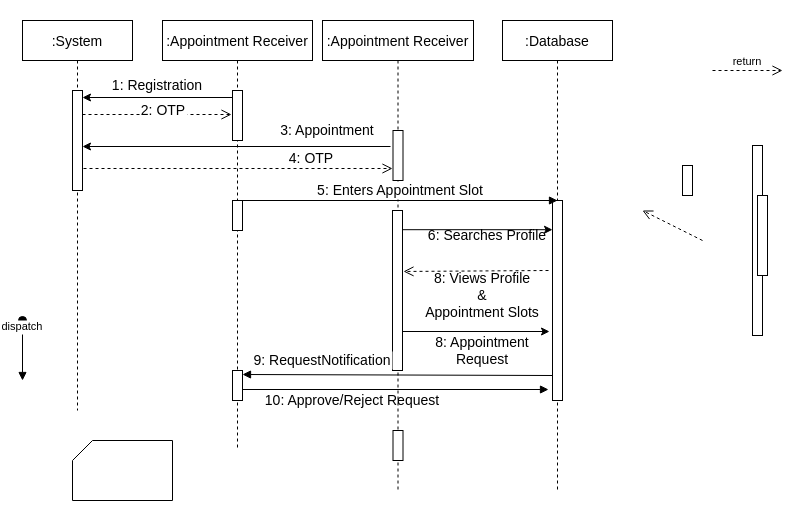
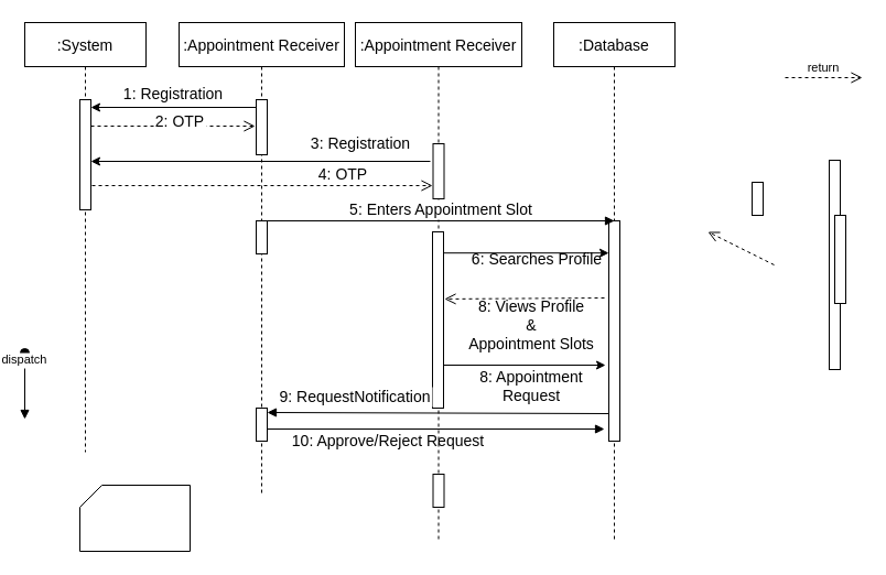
  <mxCell id="0" />
  <mxCell id="1" parent="0" />
  <mxCell id="2" value=":System" style="shape=umlLifeline;perimeter=lifelinePerimeter;container=1;collapsible=0;recursiveResize=0;rounded=0;shadow=0;strokeWidth=1;fontSize=14;" parent="1" vertex="1"><mxGeometry x="20" y="20" width="110" height="390" as="geometry" /></mxCell>
  <mxCell id="3" value="" style="points=[];perimeter=orthogonalPerimeter;rounded=0;shadow=0;strokeWidth=1;" vertex="1" parent="2"><mxGeometry x="50" y="70" width="10" height="100" as="geometry" /></mxCell>
  <mxCell id="4" value=":Appointment Receiver" style="shape=umlLifeline;perimeter=lifelinePerimeter;container=1;collapsible=0;recursiveResize=0;rounded=0;shadow=0;strokeWidth=1;fontSize=14;" parent="1" vertex="1"><mxGeometry x="160" y="20" width="150" height="430" as="geometry" /></mxCell>
  <mxCell id="5" value="" style="points=[];perimeter=orthogonalPerimeter;rounded=0;shadow=0;strokeWidth=1;" parent="4" vertex="1"><mxGeometry x="70" y="70" width="10" height="50" as="geometry" /></mxCell>
  <mxCell id="6" value="" style="points=[];perimeter=orthogonalPerimeter;rounded=0;shadow=0;strokeWidth=1;" vertex="1" parent="4"><mxGeometry x="70" y="180" width="10" height="30" as="geometry" /></mxCell>
  <mxCell id="7" value="" style="points=[];perimeter=orthogonalPerimeter;rounded=0;shadow=0;strokeWidth=1;" vertex="1" parent="4"><mxGeometry x="70" y="350" width="10" height="30" as="geometry" /></mxCell>
  <mxCell id="8" value="2: OTP" style="verticalAlign=bottom;endArrow=open;dashed=1;endSize=8;shadow=0;strokeWidth=1;entryX=-0.1;entryY=0.48;entryDx=0;entryDy=0;entryPerimeter=0;exitX=1;exitY=0.24;exitDx=0;exitDy=0;exitPerimeter=0;fontSize=14;" parent="1" source="3" edge="1" target="5"><mxGeometry x="0.092" y="-6" relative="1" as="geometry"><mxPoint x="125" y="115" as="targetPoint" /><mxPoint x="185" y="145" as="sourcePoint" /><mxPoint as="offset" /></mxGeometry></mxCell>
  <mxCell id="9" value="10: Approve/Reject Request" style="verticalAlign=bottom;endArrow=block;shadow=0;strokeWidth=1;entryX=-0.4;entryY=0.945;entryDx=0;entryDy=0;entryPerimeter=0;fontSize=14;" parent="1" edge="1" target="25"><mxGeometry x="-0.281" y="-21" relative="1" as="geometry"><mxPoint x="240" y="389" as="sourcePoint" /><mxPoint x="610" y="460" as="targetPoint" /><mxPoint as="offset" /></mxGeometry></mxCell>
  <mxCell id="10" value="dispatch" style="verticalAlign=bottom;startArrow=oval;endArrow=block;startSize=8;shadow=0;strokeWidth=1;" parent="1" edge="1"><mxGeometry x="-0.5" relative="1" as="geometry"><mxPoint x="20" y="320" as="sourcePoint" /><mxPoint x="20" y="380" as="targetPoint" /><mxPoint as="offset" /></mxGeometry></mxCell>
  <mxCell id="11" value="" style="points=[];perimeter=orthogonalPerimeter;rounded=0;shadow=0;strokeWidth=1;" parent="1" vertex="1"><mxGeometry x="750" y="145" width="10" height="190" as="geometry" /></mxCell>
  <mxCell id="12" value="" style="points=[];perimeter=orthogonalPerimeter;rounded=0;shadow=0;strokeWidth=1;" parent="1" vertex="1"><mxGeometry x="755" y="195" width="10" height="80" as="geometry" /></mxCell>
  <mxCell id="13" value="1: Registration" style="text;html=1;strokeColor=none;fillColor=none;align=center;verticalAlign=middle;whiteSpace=wrap;rounded=0;fontSize=14;" vertex="1" parent="1"><mxGeometry x="100" y="70" width="110" height="30" as="geometry" /></mxCell>
  <mxCell id="14" value=":Appointment Receiver" style="shape=umlLifeline;perimeter=lifelinePerimeter;container=1;collapsible=0;recursiveResize=0;rounded=0;shadow=0;strokeWidth=1;fontSize=14;" vertex="1" parent="1"><mxGeometry x="320" y="20" width="151" height="470" as="geometry" /></mxCell>
  <mxCell id="15" value="" style="points=[];perimeter=orthogonalPerimeter;rounded=0;shadow=0;strokeWidth=1;" vertex="1" parent="14"><mxGeometry x="70.5" y="110" width="10" height="50" as="geometry" /></mxCell>
  <mxCell id="16" value="" style="points=[];perimeter=orthogonalPerimeter;rounded=0;shadow=0;strokeWidth=1;" vertex="1" parent="14"><mxGeometry x="70" y="190" width="10" height="160" as="geometry" /></mxCell>
  <mxCell id="17" value="" style="points=[];perimeter=orthogonalPerimeter;rounded=0;shadow=0;strokeWidth=1;" vertex="1" parent="14"><mxGeometry x="70.5" y="410" width="10" height="30" as="geometry" /></mxCell>
  <mxCell id="18" value="" style="endArrow=classic;html=1;rounded=0;fontSize=14;exitX=0;exitY=0.14;exitDx=0;exitDy=0;exitPerimeter=0;" edge="1" parent="1" source="5"><mxGeometry width="50" height="50" relative="1" as="geometry"><mxPoint x="240" y="96" as="sourcePoint" /><mxPoint x="80" y="97" as="targetPoint" /></mxGeometry></mxCell>
  <mxCell id="19" value="" style="verticalAlign=bottom;endArrow=open;dashed=1;endSize=8;shadow=0;strokeWidth=1;" edge="1" parent="1"><mxGeometry x="-1" y="-70" relative="1" as="geometry"><mxPoint x="640" y="210" as="targetPoint" /><mxPoint x="700" y="240" as="sourcePoint" /><mxPoint x="39" y="63" as="offset" /></mxGeometry></mxCell>
  <mxCell id="20" value="" style="endArrow=classic;html=1;rounded=0;fontSize=14;exitX=-0.25;exitY=0.32;exitDx=0;exitDy=0;exitPerimeter=0;" edge="1" parent="1" source="15" target="3"><mxGeometry width="50" height="50" relative="1" as="geometry"><mxPoint x="400" y="143" as="sourcePoint" /><mxPoint x="420" y="220" as="targetPoint" /></mxGeometry></mxCell>
- <mxCell id="21" value="3: Appointment" style="text;html=1;strokeColor=none;fillColor=none;align=center;verticalAlign=middle;whiteSpace=wrap;rounded=0;fontSize=14;" vertex="1" parent="1"><mxGeometry x="270" y="115" width="110" height="30" as="geometry" /></mxCell>
+ <mxCell id="21" value="3: Registration" style="text;html=1;strokeColor=none;fillColor=none;align=center;verticalAlign=middle;whiteSpace=wrap;rounded=0;fontSize=14;" vertex="1" parent="1"><mxGeometry x="270" y="115" width="110" height="30" as="geometry" /></mxCell>
  <mxCell id="22" value="return" style="verticalAlign=bottom;endArrow=open;dashed=1;endSize=8;shadow=0;strokeWidth=1;" edge="1" parent="1"><mxGeometry relative="1" as="geometry"><mxPoint x="780" y="70" as="targetPoint" /><mxPoint x="710" y="70" as="sourcePoint" /></mxGeometry></mxCell>
  <mxCell id="23" value="4: OTP" style="verticalAlign=bottom;endArrow=open;dashed=1;endSize=8;shadow=0;strokeWidth=1;exitX=1.1;exitY=0.78;exitDx=0;exitDy=0;exitPerimeter=0;entryX=-0.05;entryY=0.76;entryDx=0;entryDy=0;entryPerimeter=0;fontSize=14;" parent="1" edge="1" target="15" source="3"><mxGeometry x="0.475" relative="1" as="geometry"><mxPoint x="190" y="169.5" as="targetPoint" /><mxPoint x="120" y="169.5" as="sourcePoint" /><mxPoint as="offset" /></mxGeometry></mxCell>
  <mxCell id="24" value=":Database" style="shape=umlLifeline;perimeter=lifelinePerimeter;container=1;collapsible=0;recursiveResize=0;rounded=0;shadow=0;strokeWidth=1;fontSize=14;" vertex="1" parent="1"><mxGeometry x="500" y="20" width="110" height="470" as="geometry" /></mxCell>
  <mxCell id="25" value="" style="points=[];perimeter=orthogonalPerimeter;rounded=0;shadow=0;strokeWidth=1;" vertex="1" parent="24"><mxGeometry x="50" y="180" width="10" height="200" as="geometry" /></mxCell>
  <mxCell id="26" value="5: Enters Appointment Slot" style="verticalAlign=bottom;endArrow=block;shadow=0;strokeWidth=1;fontSize=14;entryX=0.5;entryY=0;entryDx=0;entryDy=0;entryPerimeter=0;" parent="1" edge="1" target="25" source="6"><mxGeometry relative="1" as="geometry"><mxPoint x="290" y="200" as="sourcePoint" /><mxPoint x="550" y="200" as="targetPoint" /></mxGeometry></mxCell>
  <mxCell id="27" value="" style="endArrow=classic;html=1;rounded=0;fontSize=14;exitX=1.05;exitY=0.12;exitDx=0;exitDy=0;exitPerimeter=0;" edge="1" parent="1" source="16" target="25"><mxGeometry width="50" height="50" relative="1" as="geometry"><mxPoint x="420" y="240" as="sourcePoint" /><mxPoint x="420" y="220" as="targetPoint" /></mxGeometry></mxCell>
  <mxCell id="28" value="6: Searches Profile" style="text;html=1;strokeColor=none;fillColor=none;align=center;verticalAlign=middle;whiteSpace=wrap;rounded=0;fontSize=14;" vertex="1" parent="1"><mxGeometry x="410" y="210" width="150" height="50" as="geometry" /></mxCell>
  <mxCell id="29" value="" style="verticalAlign=bottom;endArrow=open;dashed=1;endSize=8;shadow=0;strokeWidth=1;exitX=-0.4;exitY=0.35;exitDx=0;exitDy=0;exitPerimeter=0;entryX=1.1;entryY=0.381;entryDx=0;entryDy=0;entryPerimeter=0;" edge="1" parent="1" source="25" target="16"><mxGeometry x="-1" y="-70" relative="1" as="geometry"><mxPoint x="420" y="271" as="targetPoint" /><mxPoint x="480" y="300" as="sourcePoint" /><mxPoint x="39" y="63" as="offset" /></mxGeometry></mxCell>
  <mxCell id="30" value="&lt;div&gt;8: Views Profile&lt;/div&gt;&lt;div&gt;&amp;amp;&lt;/div&gt;&lt;div&gt;Appointment Slots&lt;br&gt;&lt;/div&gt;" style="text;html=1;strokeColor=none;fillColor=none;align=center;verticalAlign=middle;whiteSpace=wrap;rounded=0;fontSize=14;" vertex="1" parent="1"><mxGeometry x="420" y="260" width="120" height="70" as="geometry" /></mxCell>
  <mxCell id="31" value="" style="endArrow=classic;html=1;rounded=0;fontSize=14;entryX=-0.3;entryY=0.655;entryDx=0;entryDy=0;entryPerimeter=0;" edge="1" parent="1" source="16" target="25"><mxGeometry width="50" height="50" relative="1" as="geometry"><mxPoint x="370" y="300" as="sourcePoint" /><mxPoint x="420" y="250" as="targetPoint" /></mxGeometry></mxCell>
  <mxCell id="32" value="8: Appointment Request" style="text;html=1;strokeColor=none;fillColor=none;align=center;verticalAlign=middle;whiteSpace=wrap;rounded=0;fontSize=14;" vertex="1" parent="1"><mxGeometry x="430" y="335" width="100" height="30" as="geometry" /></mxCell>
  <mxCell id="33" value="9: RequestNotification" style="verticalAlign=bottom;endArrow=block;shadow=0;strokeWidth=1;fontSize=14;exitX=0;exitY=0.875;exitDx=0;exitDy=0;exitPerimeter=0;" edge="1" parent="1" source="25"><mxGeometry x="0.482" y="-4" relative="1" as="geometry"><mxPoint x="555" y="374" as="sourcePoint" /><mxPoint x="240" y="374" as="targetPoint" /><mxPoint as="offset" /></mxGeometry></mxCell>
  <mxCell id="34" value="" style="points=[];perimeter=orthogonalPerimeter;rounded=0;shadow=0;strokeWidth=1;" vertex="1" parent="1"><mxGeometry x="680" y="165" width="10" height="30" as="geometry" /></mxCell>
  <mxCell id="35" value="" style="verticalLabelPosition=bottom;verticalAlign=top;html=1;shape=card;whiteSpace=wrap;size=20;arcSize=12;fontSize=14;fillColor=none;" vertex="1" parent="1"><mxGeometry x="70" y="440" width="100" height="60" as="geometry" /></mxCell>
